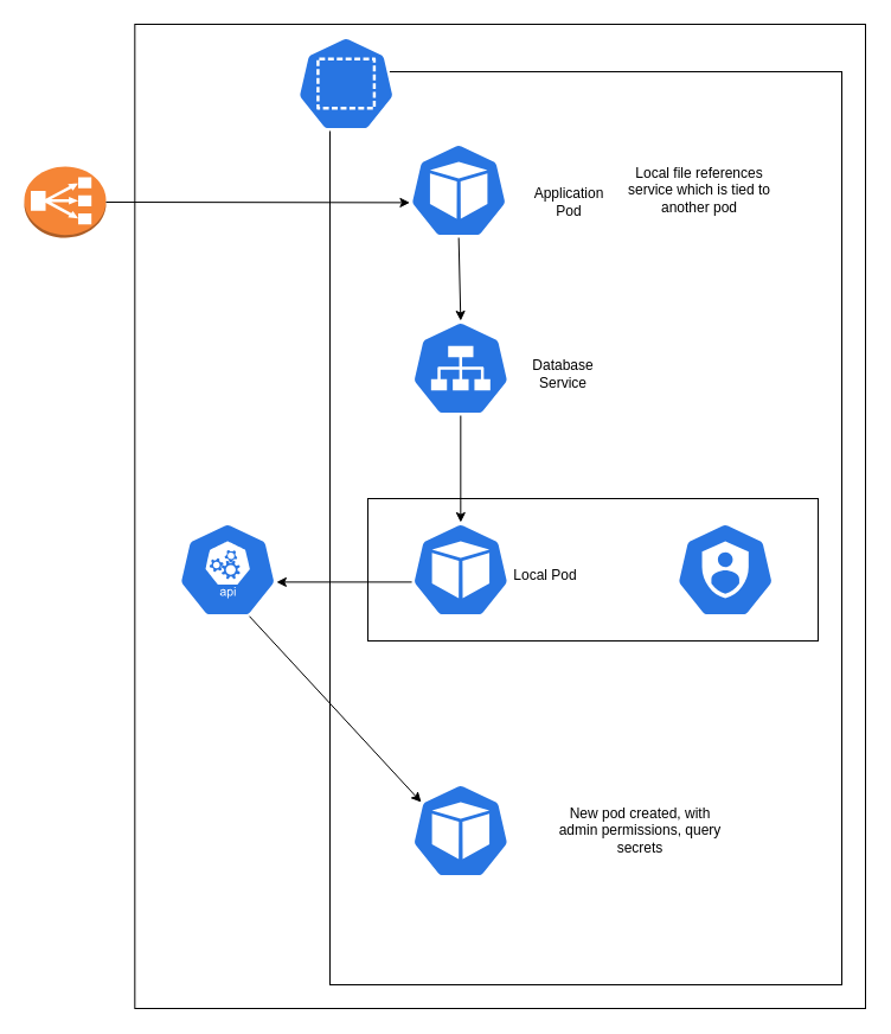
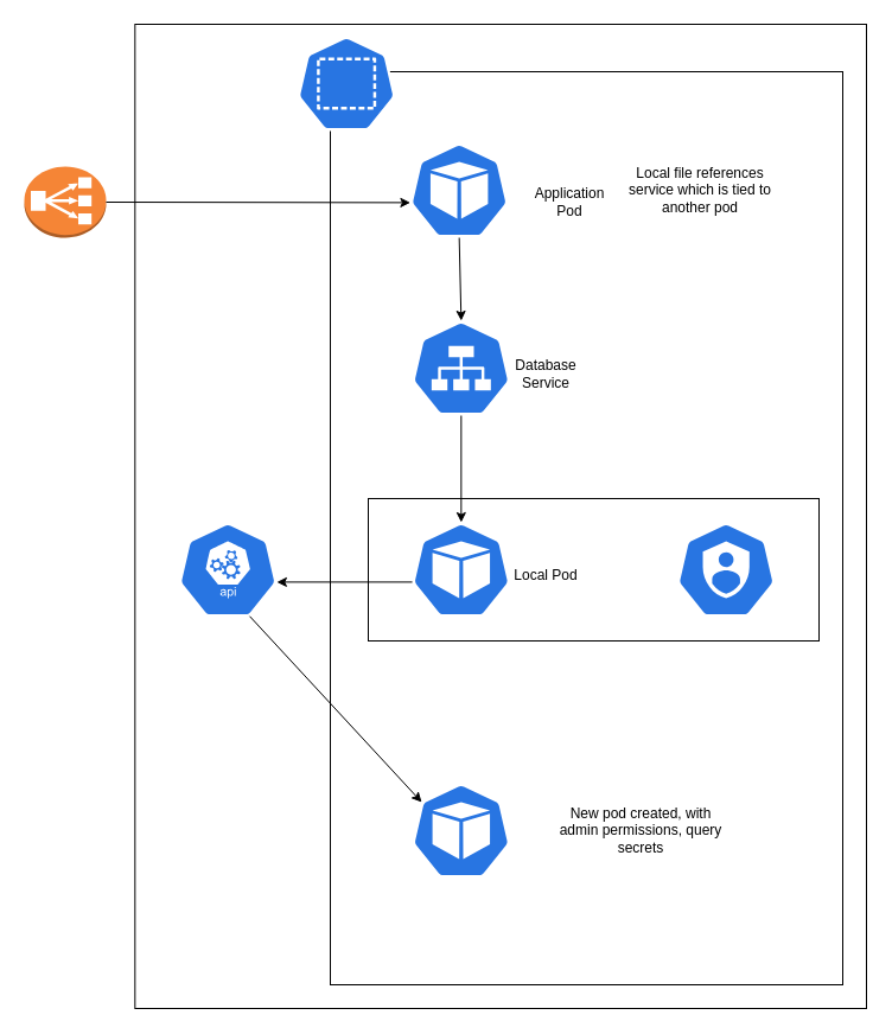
  <mxCell id="0" />
  <mxCell id="1" parent="0" />
  <mxCell id="2" value="" style="rounded=0;whiteSpace=wrap;html=1;" vertex="1" parent="1"><mxGeometry x="113.33" y="20" width="616.67" height="830" as="geometry" /></mxCell>
  <mxCell id="3" value="" style="rounded=0;whiteSpace=wrap;html=1;" vertex="1" parent="1"><mxGeometry x="278" y="60" width="432" height="770" as="geometry" /></mxCell>
  <mxCell id="4" value="" style="sketch=0;html=1;dashed=0;whitespace=wrap;fillColor=#2875E2;strokeColor=#ffffff;points=[[0.005,0.63,0],[0.1,0.2,0],[0.9,0.2,0],[0.5,0,0],[0.995,0.63,0],[0.72,0.99,0],[0.5,1,0],[0.28,0.99,0]];shape=mxgraph.kubernetes.icon;prIcon=pod" vertex="1" parent="1"><mxGeometry x="345" y="120" width="83.33" height="80" as="geometry" /></mxCell>
  <mxCell id="5" value="" style="rounded=0;whiteSpace=wrap;html=1;" vertex="1" parent="1"><mxGeometry x="310" y="420" width="380" height="120" as="geometry" /></mxCell>
  <mxCell id="6" value="" style="outlineConnect=0;dashed=0;verticalLabelPosition=bottom;verticalAlign=top;align=center;html=1;shape=mxgraph.aws3.classic_load_balancer;fillColor=#F58536;gradientColor=none;" vertex="1" parent="1"><mxGeometry x="20" y="140" width="69" height="60" as="geometry" /></mxCell>
  <mxCell id="7" value="" style="sketch=0;html=1;dashed=0;whitespace=wrap;fillColor=#2875E2;strokeColor=#ffffff;points=[[0.005,0.63,0],[0.1,0.2,0],[0.9,0.2,0],[0.5,0,0],[0.995,0.63,0],[0.72,0.99,0],[0.5,1,0],[0.28,0.99,0]];shape=mxgraph.kubernetes.icon;prIcon=sa" vertex="1" parent="1"><mxGeometry x="570" y="440" width="83.34" height="80" as="geometry" /></mxCell>
  <mxCell id="8" value="" style="sketch=0;html=1;dashed=0;whitespace=wrap;fillColor=#2875E2;strokeColor=#ffffff;points=[[0.005,0.63,0],[0.1,0.2,0],[0.9,0.2,0],[0.5,0,0],[0.995,0.63,0],[0.72,0.99,0],[0.5,1,0],[0.28,0.99,0]];shape=mxgraph.kubernetes.icon;prIcon=ns" vertex="1" parent="1"><mxGeometry x="250" y="30" width="83.33" height="80" as="geometry" /></mxCell>
  <mxCell id="9" value="" style="endArrow=classic;html=1;rounded=0;exitX=1;exitY=0.5;exitDx=0;exitDy=0;exitPerimeter=0;entryX=0.005;entryY=0.63;entryDx=0;entryDy=0;entryPerimeter=0;" edge="1" parent="1" source="6" target="4"><mxGeometry width="50" height="50" relative="1" as="geometry"><mxPoint x="320" y="480" as="sourcePoint" /><mxPoint x="370" y="430" as="targetPoint" /></mxGeometry></mxCell>
  <mxCell id="10" value="Local file references service which is tied to another pod&lt;br&gt;" style="text;html=1;strokeColor=none;fillColor=none;align=center;verticalAlign=middle;whiteSpace=wrap;rounded=0;" vertex="1" parent="1"><mxGeometry x="520" y="105" width="140" height="110" as="geometry" /></mxCell>
  <mxCell id="11" value="" style="sketch=0;html=1;dashed=0;whitespace=wrap;fillColor=#2875E2;strokeColor=#ffffff;points=[[0.005,0.63,0],[0.1,0.2,0],[0.9,0.2,0],[0.5,0,0],[0.995,0.63,0],[0.72,0.99,0],[0.5,1,0],[0.28,0.99,0]];shape=mxgraph.kubernetes.icon;prIcon=pod" vertex="1" parent="1"><mxGeometry x="346.67" y="440" width="83.33" height="80" as="geometry" /></mxCell>
  <mxCell id="12" value="Application Pod" style="text;html=1;strokeColor=none;fillColor=none;align=center;verticalAlign=middle;whiteSpace=wrap;rounded=0;" vertex="1" parent="1"><mxGeometry x="450" y="155" width="60" height="30" as="geometry" /></mxCell>
  <mxCell id="13" value="Local Pod" style="text;html=1;strokeColor=none;fillColor=none;align=center;verticalAlign=middle;whiteSpace=wrap;rounded=0;" vertex="1" parent="1"><mxGeometry x="430" y="470" width="60" height="30" as="geometry" /></mxCell>
  <mxCell id="14" value="" style="sketch=0;html=1;dashed=0;whitespace=wrap;fillColor=#2875E2;strokeColor=#ffffff;points=[[0.005,0.63,0],[0.1,0.2,0],[0.9,0.2,0],[0.5,0,0],[0.995,0.63,0],[0.72,0.99,0],[0.5,1,0],[0.28,0.99,0]];shape=mxgraph.kubernetes.icon;prIcon=svc" vertex="1" parent="1"><mxGeometry x="346.67" y="270" width="83.33" height="80" as="geometry" /></mxCell>
  <mxCell id="15" value="" style="endArrow=classic;html=1;rounded=0;exitX=0.5;exitY=1;exitDx=0;exitDy=0;exitPerimeter=0;entryX=0.5;entryY=0;entryDx=0;entryDy=0;entryPerimeter=0;" edge="1" parent="1" source="4" target="14"><mxGeometry width="50" height="50" relative="1" as="geometry"><mxPoint x="320" y="430" as="sourcePoint" /><mxPoint x="370" y="380" as="targetPoint" /></mxGeometry></mxCell>
  <mxCell id="16" value="" style="endArrow=classic;html=1;rounded=0;entryX=0.5;entryY=0;entryDx=0;entryDy=0;entryPerimeter=0;exitX=0.5;exitY=1;exitDx=0;exitDy=0;exitPerimeter=0;" edge="1" parent="1" source="14" target="11"><mxGeometry width="50" height="50" relative="1" as="geometry"><mxPoint x="320" y="430" as="sourcePoint" /><mxPoint x="370" y="380" as="targetPoint" /></mxGeometry></mxCell>
- <mxCell id="17" value="Database&lt;br&gt;Service" style="text;html=1;strokeColor=none;fillColor=none;align=center;verticalAlign=middle;whiteSpace=wrap;rounded=0;" vertex="1" parent="1"><mxGeometry x="445" y="300" width="60" height="30" as="geometry" /></mxCell>
+ <mxCell id="17" value="Database&lt;br&gt;Service" style="text;html=1;strokeColor=none;fillColor=none;align=center;verticalAlign=middle;whiteSpace=wrap;rounded=0;" vertex="1" parent="1"><mxGeometry x="430" y="300" width="60" height="30" as="geometry" /></mxCell>
  <mxCell id="18" value="" style="sketch=0;html=1;dashed=0;whitespace=wrap;fillColor=#2875E2;strokeColor=#ffffff;points=[[0.005,0.63,0],[0.1,0.2,0],[0.9,0.2,0],[0.5,0,0],[0.995,0.63,0],[0.72,0.99,0],[0.5,1,0],[0.28,0.99,0]];shape=mxgraph.kubernetes.icon;prIcon=api" vertex="1" parent="1"><mxGeometry x="150" y="440" width="83.33" height="80" as="geometry" /></mxCell>
  <mxCell id="19" value="" style="sketch=0;html=1;dashed=0;whitespace=wrap;fillColor=#2875E2;strokeColor=#ffffff;points=[[0.005,0.63,0],[0.1,0.2,0],[0.9,0.2,0],[0.5,0,0],[0.995,0.63,0],[0.72,0.99,0],[0.5,1,0],[0.28,0.99,0]];shape=mxgraph.kubernetes.icon;prIcon=pod" vertex="1" parent="1"><mxGeometry x="346.67" y="660" width="83.33" height="80" as="geometry" /></mxCell>
  <mxCell id="20" value="" style="endArrow=classic;html=1;rounded=0;entryX=0.995;entryY=0.63;entryDx=0;entryDy=0;entryPerimeter=0;exitX=0.005;exitY=0.63;exitDx=0;exitDy=0;exitPerimeter=0;" edge="1" parent="1" source="11" target="18"><mxGeometry width="50" height="50" relative="1" as="geometry"><mxPoint x="220" y="570" as="sourcePoint" /><mxPoint x="370" y="480" as="targetPoint" /></mxGeometry></mxCell>
  <mxCell id="21" value="" style="endArrow=classic;html=1;rounded=0;exitX=0.72;exitY=0.99;exitDx=0;exitDy=0;exitPerimeter=0;entryX=0.1;entryY=0.2;entryDx=0;entryDy=0;entryPerimeter=0;" edge="1" parent="1" source="18" target="19"><mxGeometry width="50" height="50" relative="1" as="geometry"><mxPoint x="320" y="530" as="sourcePoint" /><mxPoint x="370" y="480" as="targetPoint" /></mxGeometry></mxCell>
  <mxCell id="22" value="New pod created, with admin permissions, query secrets" style="text;html=1;strokeColor=none;fillColor=none;align=center;verticalAlign=middle;whiteSpace=wrap;rounded=0;" vertex="1" parent="1"><mxGeometry x="470" y="645" width="140" height="110" as="geometry" /></mxCell>
